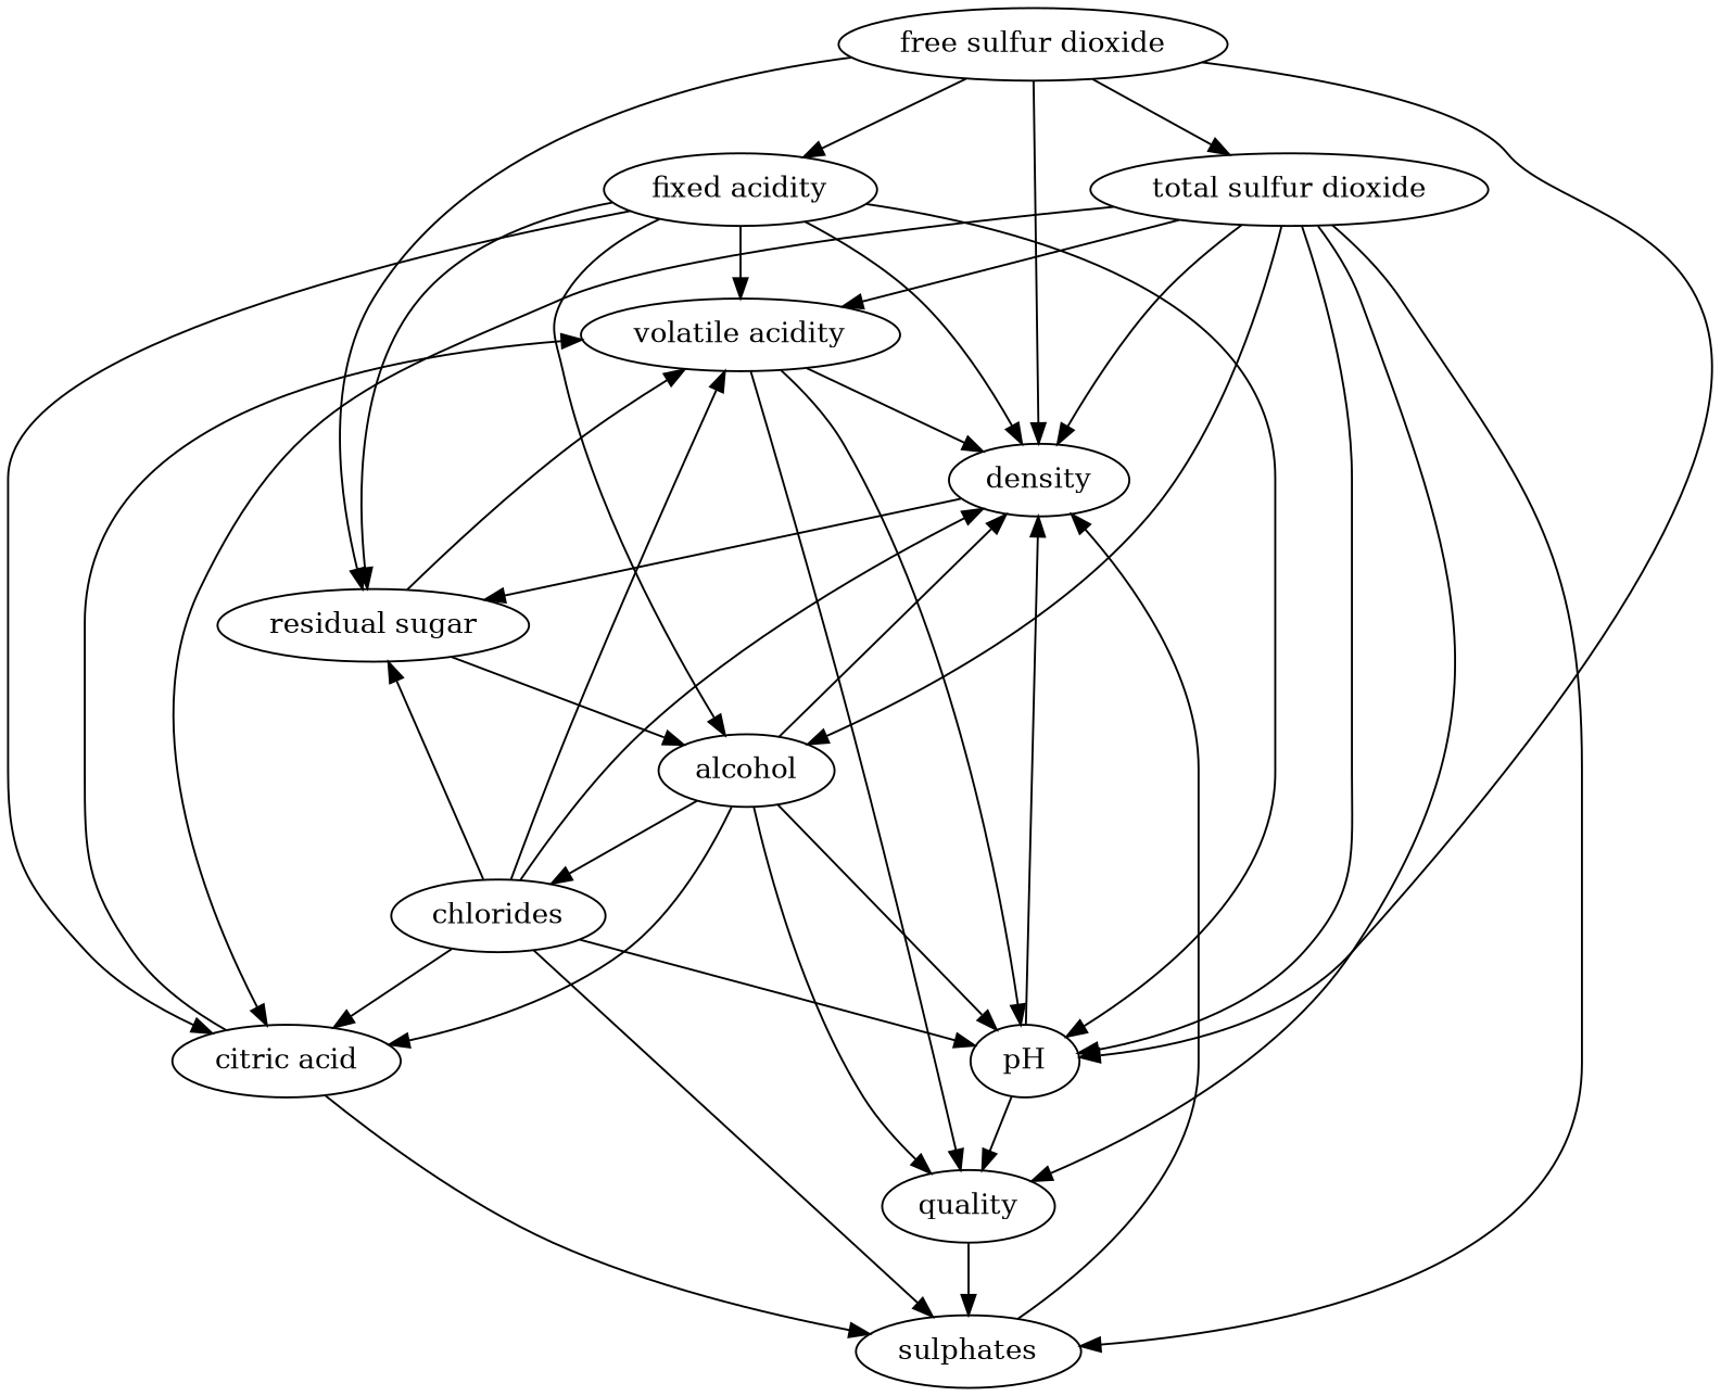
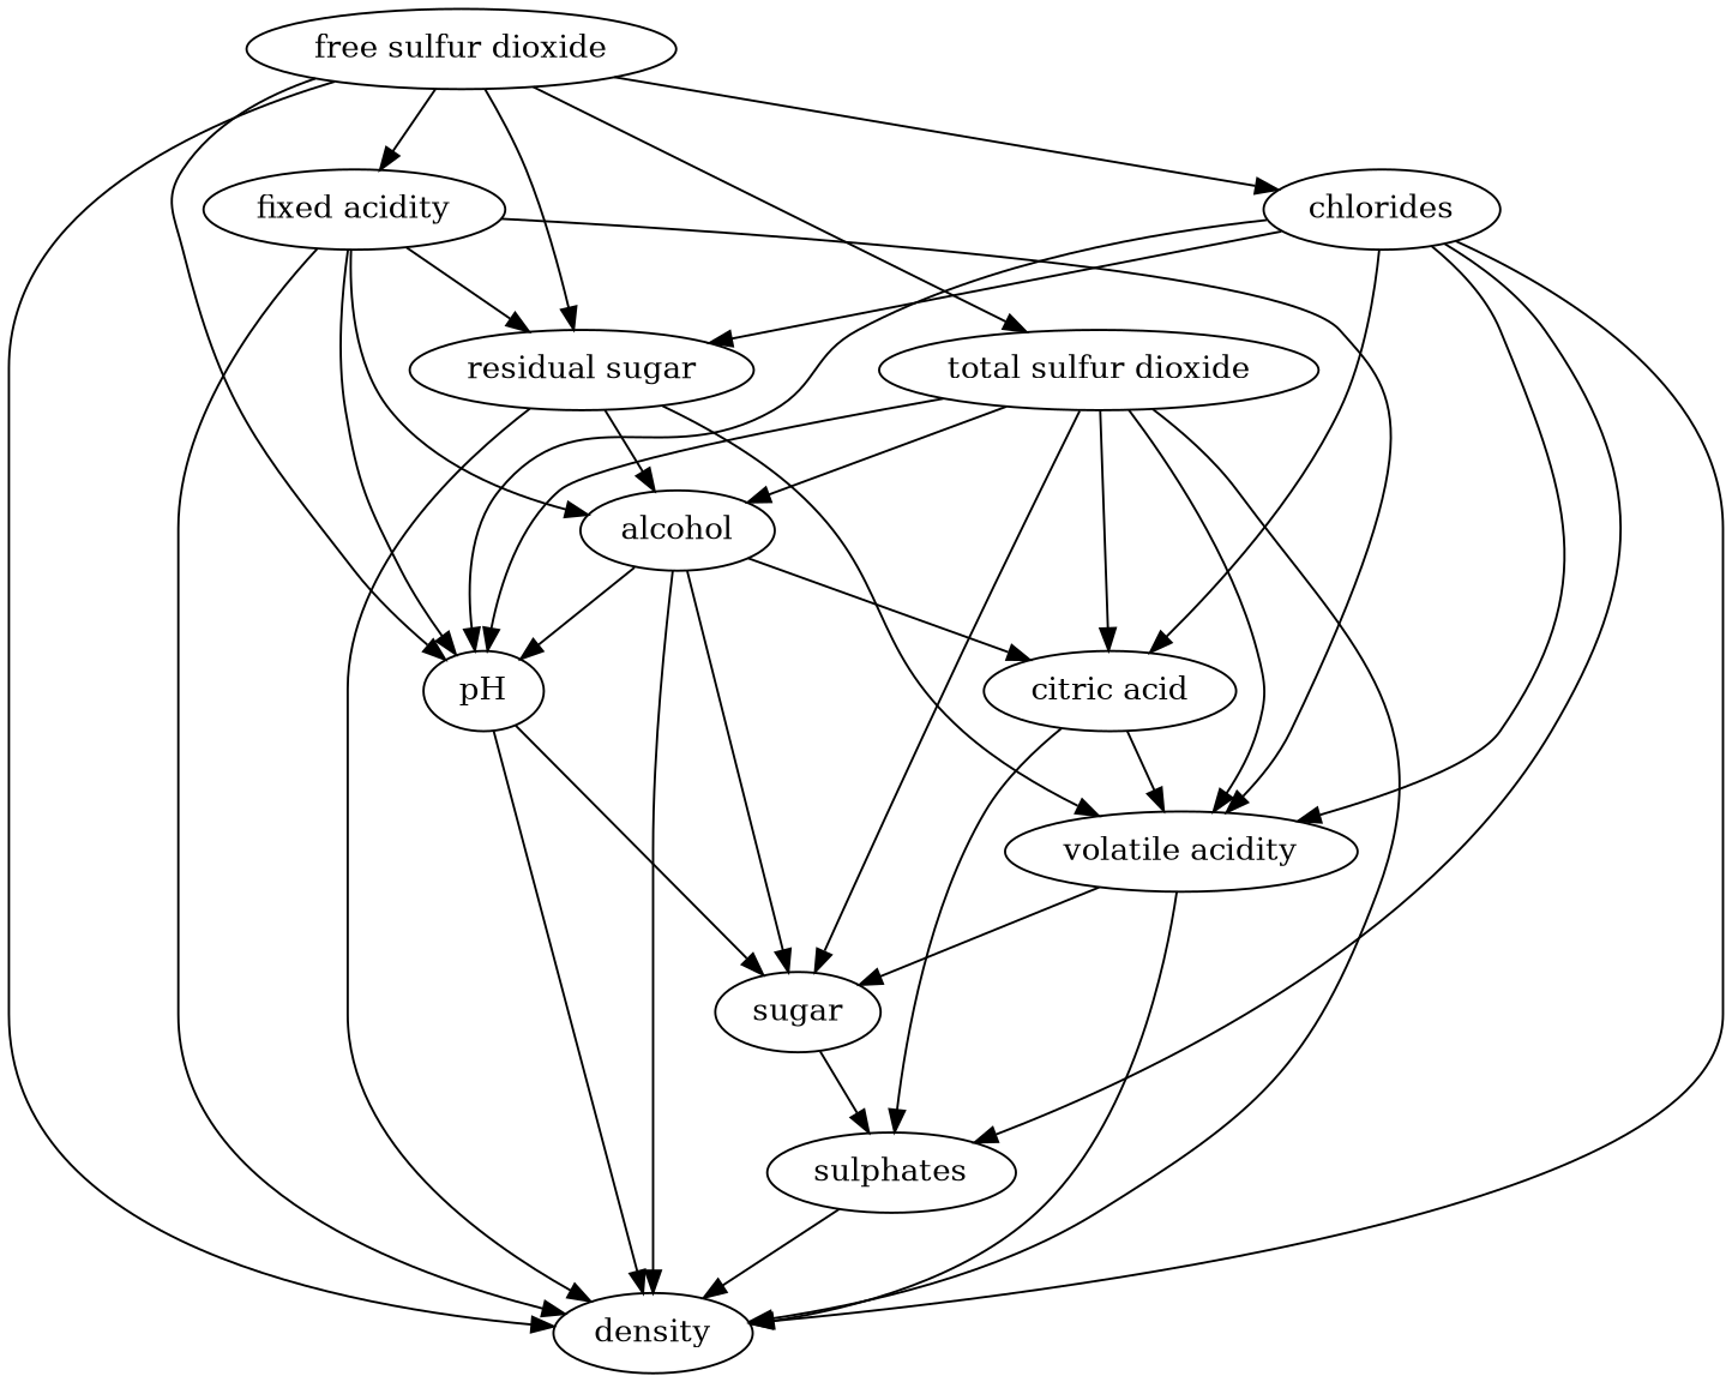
  strict digraph {
    n1 [label="fixed acidity"]
    n2 [label="volatile acidity"]
    n3 [label="citric acid"]
    n4 [label="residual sugar"]
    n5 [label=density]
    n6 [label=pH]
    n7 [label=alcohol]
-   n8 [label=quality]
+   n8 [label=sugar]
    n9 [label=sulphates]
    n10 [label=chlorides]
    n11 [label="free sulfur dioxide"]
    n12 [label="total sulfur dioxide"]
    n1 -> n2
-   n1 -> n3
    n1 -> n4
    n1 -> n5
    n1 -> n6
    n1 -> n7
    n2 -> n5
-   n2 -> n6
    n2 -> n8
    n3 -> n2
    n3 -> n9
    n4 -> n2
-   n5 -> n4
+   n4 -> n5
    n4 -> n7
    n6 -> n5
    n6 -> n8
    n7 -> n3
    n7 -> n5
    n7 -> n6
    n7 -> n8
-   n7 -> n10
+   n11 -> n10
    n8 -> n9
    n9 -> n5
    n10 -> n2
    n10 -> n3
    n10 -> n4
    n10 -> n5
    n10 -> n6
    n10 -> n9
    n11 -> n1
    n11 -> n4
    n11 -> n5
    n11 -> n6
    n11 -> n12
    n12 -> n2
    n12 -> n3
    n12 -> n5
    n12 -> n6
    n12 -> n7
    n12 -> n8
-   n12 -> n9
  }
